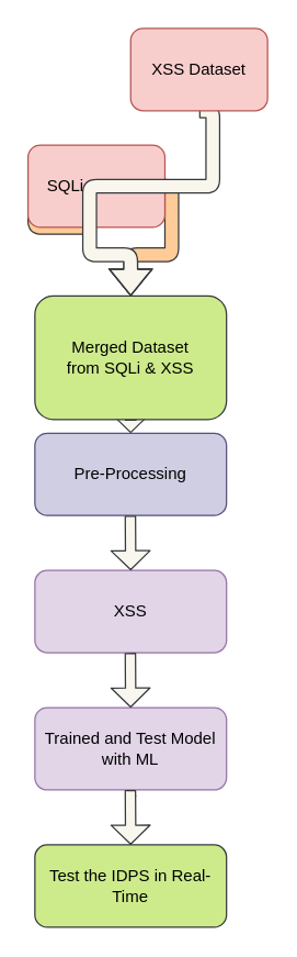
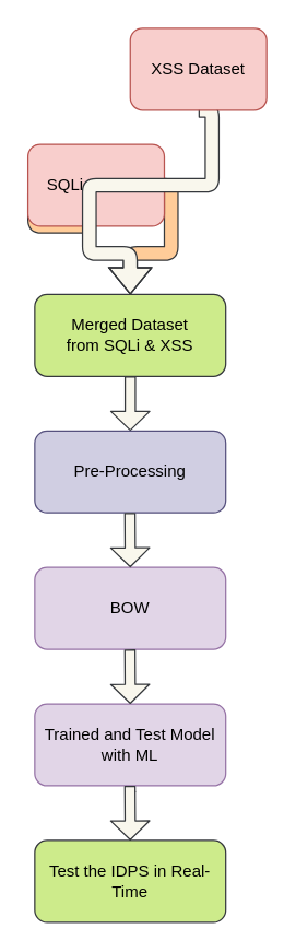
  <mxCell id="0" />
  <mxCell id="1" parent="0" />
  <mxCell id="2" style="edgeStyle=orthogonalEdgeStyle;curved=1;html=1;entryX=0.5;entryY=0;entryDx=0;entryDy=0;exitX=0.5;exitY=1;exitDx=0;exitDy=0;fontSize=12;strokeWidth=1;strokeColor=#36393d;shape=flexArrow;fillColor=#ffcc99;" parent="1" source="3" target="7" edge="1"><mxGeometry relative="1" as="geometry"><Array as="points"><mxPoint x="25" y="135" /><mxPoint x="125" y="135" /><mxPoint x="125" y="185" /><mxPoint x="95" y="185" /></Array></mxGeometry></mxCell>
  <mxCell id="3" value="SQLi Dataset" style="rounded=1;whiteSpace=wrap;html=1;fillColor=#f8cecc;strokeColor=#b85450;fontColor=#000000;" parent="1" vertex="1"><mxGeometry x="20" y="105" width="100" height="60" as="geometry" /></mxCell>
  <mxCell id="4" style="edgeStyle=orthogonalEdgeStyle;curved=1;html=1;entryX=0.5;entryY=0;entryDx=0;entryDy=0;exitX=0.5;exitY=1;exitDx=0;exitDy=0;strokeWidth=1;strokeColor=#36393d;shape=flexArrow;fillColor=#f9f7ed;" parent="1" source="5" target="7" edge="1"><mxGeometry relative="1" as="geometry"><Array as="points"><mxPoint x="155" y="135" /><mxPoint x="65" y="135" /><mxPoint x="65" y="185" /><mxPoint x="95" y="185" /></Array></mxGeometry></mxCell>
  <mxCell id="5" value="XSS Dataset" style="rounded=1;whiteSpace=wrap;html=1;fillColor=#f8cecc;strokeColor=#b85450;fontColor=#000000;" parent="1" vertex="1"><mxGeometry x="95" y="20" width="100" height="60" as="geometry" /></mxCell>
  <mxCell id="6" style="edgeStyle=none;html=1;strokeColor=#36393d;strokeWidth=1;shape=flexArrow;fillColor=#f9f7ed;width=7.5;endSize=4.278;" parent="1" source="7" edge="1"><mxGeometry relative="1" as="geometry"><mxPoint x="95" y="315" as="targetPoint" /></mxGeometry></mxCell>
- <mxCell id="7" value="Merged Dataset&lt;br&gt;from SQLi &amp;amp; XSS" style="rounded=1;whiteSpace=wrap;html=1;fillColor=#cdeb8b;strokeColor=#36393d;fontColor=#000000;" parent="1" vertex="1"><mxGeometry x="25" y="215" width="140" height="90" as="geometry" /></mxCell>
+ <mxCell id="7" value="Merged Dataset&lt;br&gt;from SQLi &amp;amp; XSS" style="rounded=1;whiteSpace=wrap;html=1;fillColor=#cdeb8b;strokeColor=#36393d;fontColor=#000000;" parent="1" vertex="1"><mxGeometry x="25" y="215" width="140" height="60" as="geometry" /></mxCell>
  <mxCell id="8" value="Pre-Processing" style="rounded=1;whiteSpace=wrap;html=1;fillColor=#d0cee2;strokeColor=#56517e;fontColor=#000000;" parent="1" vertex="1"><mxGeometry x="25" y="315" width="140" height="60" as="geometry" /></mxCell>
- <mxCell id="9" value="XSS" style="rounded=1;whiteSpace=wrap;html=1;fillColor=#e1d5e7;strokeColor=#9673a6;fontColor=#000000;" parent="1" vertex="1"><mxGeometry x="25" y="415" width="140" height="60" as="geometry" /></mxCell>
+ <mxCell id="9" value="BOW" style="rounded=1;whiteSpace=wrap;html=1;fillColor=#e1d5e7;strokeColor=#9673a6;fontColor=#000000;" parent="1" vertex="1"><mxGeometry x="25" y="415" width="140" height="60" as="geometry" /></mxCell>
  <mxCell id="10" value="Trained and Test Model with ML" style="rounded=1;whiteSpace=wrap;html=1;fillColor=#e1d5e7;strokeColor=#9673a6;fontColor=#000000;" parent="1" vertex="1"><mxGeometry x="25" y="515" width="140" height="60" as="geometry" /></mxCell>
  <mxCell id="11" value="" style="edgeStyle=none;html=1;fontColor=#000000;endArrow=diamond;" edge="1" parent="1" source="12" target="10"><mxGeometry relative="1" as="geometry" /></mxCell>
  <mxCell id="12" value="Test the IDPS in Real-Time" style="rounded=1;whiteSpace=wrap;html=1;fillColor=#cdeb8b;strokeColor=#36393d;fontColor=#000000;" parent="1" vertex="1"><mxGeometry x="25" y="615" width="140" height="60" as="geometry" /></mxCell>
  <mxCell id="13" style="edgeStyle=none;html=1;strokeColor=#36393d;strokeWidth=1;shape=flexArrow;fillColor=#f9f7ed;width=7.5;endSize=4.278;" parent="1" edge="1"><mxGeometry relative="1" as="geometry"><mxPoint x="94.76" y="375" as="sourcePoint" /><mxPoint x="95" y="415" as="targetPoint" /></mxGeometry></mxCell>
  <mxCell id="14" style="edgeStyle=none;html=1;strokeColor=#36393d;strokeWidth=1;shape=flexArrow;fillColor=#f9f7ed;width=7.5;endSize=4.278;" parent="1" edge="1"><mxGeometry relative="1" as="geometry"><mxPoint x="94.76" y="475" as="sourcePoint" /><mxPoint x="95" y="515" as="targetPoint" /></mxGeometry></mxCell>
  <mxCell id="15" style="edgeStyle=none;html=1;strokeColor=#36393d;strokeWidth=1;shape=flexArrow;fillColor=#f9f7ed;width=7.5;endSize=4.278;" parent="1" edge="1"><mxGeometry relative="1" as="geometry"><mxPoint x="94.76" y="575" as="sourcePoint" /><mxPoint x="95" y="615" as="targetPoint" /></mxGeometry></mxCell>
